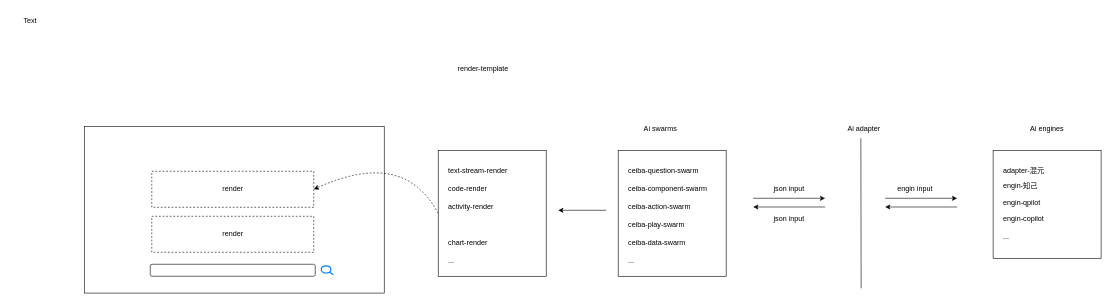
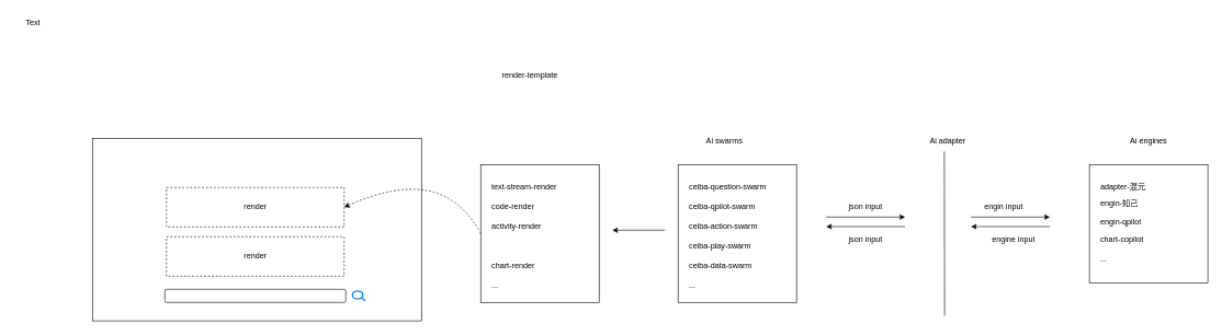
  <mxCell id="0" />
  <mxCell id="1" parent="0" />
  <mxCell id="2" value="" style="rounded=0;whiteSpace=wrap;html=1;" vertex="1" parent="1"><mxGeometry x="1030" y="250" width="180" height="210" as="geometry" /></mxCell>
  <mxCell id="3" value="" style="endArrow=none;html=1;rounded=0;" edge="1" parent="1"><mxGeometry width="50" height="50" relative="1" as="geometry"><mxPoint x="1435" y="480" as="sourcePoint" /><mxPoint x="1434.5" y="230" as="targetPoint" /></mxGeometry></mxCell>
  <mxCell id="4" value="Ai swarms" style="text;html=1;align=center;verticalAlign=middle;resizable=0;points=[];autosize=1;strokeColor=none;fillColor=none;" vertex="1" parent="1"><mxGeometry x="1060" y="200" width="80" height="30" as="geometry" /></mxCell>
- <mxCell id="5" value="ceiba-component-swarm" style="text;html=1;align=left;verticalAlign=middle;resizable=0;points=[];autosize=1;strokeColor=none;fillColor=none;" vertex="1" parent="1"><mxGeometry x="1045" y="300" width="150" height="30" as="geometry" /></mxCell>
+ <mxCell id="5" value="ceiba-qpilot-swarm" style="text;html=1;align=left;verticalAlign=middle;resizable=0;points=[];autosize=1;strokeColor=none;fillColor=none;" vertex="1" parent="1"><mxGeometry x="1045" y="300" width="150" height="30" as="geometry" /></mxCell>
  <mxCell id="6" value="ceiba-question-swarm" style="text;html=1;align=left;verticalAlign=middle;resizable=0;points=[];autosize=1;strokeColor=none;fillColor=none;" vertex="1" parent="1"><mxGeometry x="1045" y="270" width="140" height="30" as="geometry" /></mxCell>
  <mxCell id="7" value="ceiba-action-swarm" style="text;html=1;align=left;verticalAlign=middle;resizable=0;points=[];autosize=1;strokeColor=none;fillColor=none;" vertex="1" parent="1"><mxGeometry x="1045" y="330" width="130" height="30" as="geometry" /></mxCell>
  <mxCell id="8" value="ceiba-play-swarm" style="text;html=1;align=left;verticalAlign=middle;resizable=0;points=[];autosize=1;strokeColor=none;fillColor=none;" vertex="1" parent="1"><mxGeometry x="1045" y="360" width="120" height="30" as="geometry" /></mxCell>
  <mxCell id="9" value="ceiba-data-swarm" style="text;html=1;align=left;verticalAlign=middle;resizable=0;points=[];autosize=1;strokeColor=none;fillColor=none;" vertex="1" parent="1"><mxGeometry x="1045" y="390" width="120" height="30" as="geometry" /></mxCell>
  <mxCell id="10" value="..." style="text;html=1;align=left;verticalAlign=middle;resizable=0;points=[];autosize=1;strokeColor=none;fillColor=none;" vertex="1" parent="1"><mxGeometry x="1045" y="420" width="30" height="30" as="geometry" /></mxCell>
  <mxCell id="11" value="json input" style="text;html=1;align=center;verticalAlign=middle;whiteSpace=wrap;rounded=0;" vertex="1" parent="1"><mxGeometry x="1285" y="300" width="60" height="30" as="geometry" /></mxCell>
  <mxCell id="12" value="" style="endArrow=classic;html=1;rounded=0;" edge="1" parent="1"><mxGeometry width="50" height="50" relative="1" as="geometry"><mxPoint x="1255" y="330" as="sourcePoint" /><mxPoint x="1375" y="330" as="targetPoint" /></mxGeometry></mxCell>
  <mxCell id="13" value="json input" style="text;html=1;align=center;verticalAlign=middle;whiteSpace=wrap;rounded=0;" vertex="1" parent="1"><mxGeometry x="1285" y="350" width="60" height="30" as="geometry" /></mxCell>
  <mxCell id="14" value="" style="endArrow=classic;html=1;rounded=0;" edge="1" parent="1"><mxGeometry width="50" height="50" relative="1" as="geometry"><mxPoint x="1375" y="344.5" as="sourcePoint" /><mxPoint x="1255" y="344.5" as="targetPoint" /></mxGeometry></mxCell>
  <mxCell id="15" value="engin input" style="text;html=1;align=center;verticalAlign=middle;whiteSpace=wrap;rounded=0;" vertex="1" parent="1"><mxGeometry x="1490" y="300" width="70" height="30" as="geometry" /></mxCell>
  <mxCell id="16" value="" style="endArrow=classic;html=1;rounded=0;" edge="1" parent="1"><mxGeometry width="50" height="50" relative="1" as="geometry"><mxPoint x="1475" y="330" as="sourcePoint" /><mxPoint x="1595" y="330" as="targetPoint" /></mxGeometry></mxCell>
+ <mxCell id="17" value="engine input" style="text;html=1;align=center;verticalAlign=middle;whiteSpace=wrap;rounded=0;" vertex="1" parent="1"><mxGeometry x="1505" y="350" width="70" height="30" as="geometry" /></mxCell>
  <mxCell id="18" value="" style="endArrow=classic;html=1;rounded=0;" edge="1" parent="1"><mxGeometry width="50" height="50" relative="1" as="geometry"><mxPoint x="1595" y="344.5" as="sourcePoint" /><mxPoint x="1475" y="344.5" as="targetPoint" /></mxGeometry></mxCell>
  <mxCell id="19" value="" style="rounded=0;whiteSpace=wrap;html=1;" vertex="1" parent="1"><mxGeometry x="1655" y="250" width="180" height="180" as="geometry" /></mxCell>
  <mxCell id="20" value="engin-qpilot" style="text;html=1;align=left;verticalAlign=middle;resizable=0;points=[];autosize=1;strokeColor=none;fillColor=none;" vertex="1" parent="1"><mxGeometry x="1670" y="323" width="90" height="30" as="geometry" /></mxCell>
  <mxCell id="21" value="adapter-混元" style="text;html=1;align=left;verticalAlign=middle;resizable=0;points=[];autosize=1;strokeColor=none;fillColor=none;" vertex="1" parent="1"><mxGeometry x="1670" y="270" width="90" height="30" as="geometry" /></mxCell>
- <mxCell id="22" value="engin-copilot" style="text;html=1;align=left;verticalAlign=middle;resizable=0;points=[];autosize=1;strokeColor=none;fillColor=none;" vertex="1" parent="1"><mxGeometry x="1670" y="350" width="90" height="30" as="geometry" /></mxCell>
+ <mxCell id="22" value="chart-copilot" style="text;html=1;align=left;verticalAlign=middle;resizable=0;points=[];autosize=1;strokeColor=none;fillColor=none;" vertex="1" parent="1"><mxGeometry x="1670" y="350" width="90" height="30" as="geometry" /></mxCell>
  <mxCell id="23" value="..." style="text;html=1;align=left;verticalAlign=middle;resizable=0;points=[];autosize=1;strokeColor=none;fillColor=none;" vertex="1" parent="1"><mxGeometry x="1670" y="380" width="30" height="30" as="geometry" /></mxCell>
  <mxCell id="24" value="&lt;span style=&quot;color: rgb(0, 0, 0); font-family: Helvetica; font-size: 12px; font-style: normal; font-variant-ligatures: normal; font-variant-caps: normal; font-weight: 400; letter-spacing: normal; orphans: 2; text-indent: 0px; text-transform: none; widows: 2; word-spacing: 0px; -webkit-text-stroke-width: 0px; white-space: normal; background-color: rgb(251, 251, 251); text-decoration-thickness: initial; text-decoration-style: initial; text-decoration-color: initial; float: none; display: inline !important;&quot;&gt;Ai adapter&lt;/span&gt;" style="text;whiteSpace=wrap;html=1;align=center;" vertex="1" parent="1"><mxGeometry x="1395" y="200" width="90" height="30" as="geometry" /></mxCell>
  <mxCell id="25" value="&lt;span style=&quot;color: rgb(0, 0, 0); font-family: Helvetica; font-size: 12px; font-style: normal; font-variant-ligatures: normal; font-variant-caps: normal; font-weight: 400; letter-spacing: normal; orphans: 2; text-indent: 0px; text-transform: none; widows: 2; word-spacing: 0px; -webkit-text-stroke-width: 0px; white-space: normal; background-color: rgb(251, 251, 251); text-decoration-thickness: initial; text-decoration-style: initial; text-decoration-color: initial; float: none; display: inline !important;&quot;&gt;Ai engines&lt;/span&gt;" style="text;whiteSpace=wrap;html=1;align=center;" vertex="1" parent="1"><mxGeometry x="1700" y="200" width="90" height="30" as="geometry" /></mxCell>
  <mxCell id="26" value="engin-知己" style="text;html=1;align=left;verticalAlign=middle;resizable=0;points=[];autosize=1;strokeColor=none;fillColor=none;" vertex="1" parent="1"><mxGeometry x="1670" y="294" width="80" height="30" as="geometry" /></mxCell>
  <mxCell id="27" value="" style="rounded=0;whiteSpace=wrap;html=1;" vertex="1" parent="1"><mxGeometry x="140" y="210" width="500" height="278" as="geometry" /></mxCell>
  <mxCell id="28" value="" style="rounded=1;whiteSpace=wrap;html=1;rotation=0;" vertex="1" parent="1"><mxGeometry x="250" y="440" width="275" height="20" as="geometry" /></mxCell>
  <mxCell id="29" value="" style="html=1;verticalLabelPosition=bottom;align=center;labelBackgroundColor=#ffffff;verticalAlign=top;strokeWidth=2;strokeColor=#0080F0;shadow=0;dashed=0;shape=mxgraph.ios7.icons.looking_glass;" vertex="1" parent="1"><mxGeometry x="535" y="442.5" width="20" height="15" as="geometry" /></mxCell>
  <mxCell id="30" value="render-template" style="text;html=1;align=center;verticalAlign=middle;whiteSpace=wrap;rounded=0;" vertex="1" parent="1"><mxGeometry x="745" y="100" width="120" height="30" as="geometry" /></mxCell>
  <mxCell id="31" value="" style="rounded=0;whiteSpace=wrap;html=1;" vertex="1" parent="1"><mxGeometry x="730" y="250" width="180" height="210" as="geometry" /></mxCell>
  <mxCell id="32" value="code-render" style="text;html=1;align=left;verticalAlign=middle;resizable=0;points=[];autosize=1;strokeColor=none;fillColor=none;" vertex="1" parent="1"><mxGeometry x="745" y="300" width="90" height="30" as="geometry" /></mxCell>
  <mxCell id="33" value="text-stream-render" style="text;html=1;align=left;verticalAlign=middle;resizable=0;points=[];autosize=1;strokeColor=none;fillColor=none;" vertex="1" parent="1"><mxGeometry x="745" y="270" width="120" height="30" as="geometry" /></mxCell>
  <mxCell id="34" value="activity-render" style="text;html=1;align=left;verticalAlign=middle;resizable=0;points=[];autosize=1;strokeColor=none;fillColor=none;" vertex="1" parent="1"><mxGeometry x="745" y="330" width="100" height="30" as="geometry" /></mxCell>
  <mxCell id="35" value="chart-render" style="text;html=1;align=left;verticalAlign=middle;resizable=0;points=[];autosize=1;strokeColor=none;fillColor=none;" vertex="1" parent="1"><mxGeometry x="745" y="390" width="90" height="30" as="geometry" /></mxCell>
  <mxCell id="36" value="..." style="text;html=1;align=left;verticalAlign=middle;resizable=0;points=[];autosize=1;strokeColor=none;fillColor=none;" vertex="1" parent="1"><mxGeometry x="745" y="420" width="30" height="30" as="geometry" /></mxCell>
  <mxCell id="37" value="" style="endArrow=classic;html=1;rounded=0;" edge="1" parent="1"><mxGeometry width="50" height="50" relative="1" as="geometry"><mxPoint x="1010" y="350" as="sourcePoint" /><mxPoint x="930" y="350" as="targetPoint" /></mxGeometry></mxCell>
  <mxCell id="38" value="Text" style="text;html=1;align=center;verticalAlign=middle;whiteSpace=wrap;rounded=0;" vertex="1" parent="1"><mxGeometry x="20" y="20" width="60" height="30" as="geometry" /></mxCell>
  <mxCell id="39" value="render" style="rounded=0;whiteSpace=wrap;html=1;dashed=1;" vertex="1" parent="1"><mxGeometry x="252.5" y="285" width="270" height="60" as="geometry" /></mxCell>
  <mxCell id="40" value="render" style="rounded=0;whiteSpace=wrap;html=1;dashed=1;" vertex="1" parent="1"><mxGeometry x="252.5" y="360" width="270" height="60" as="geometry" /></mxCell>
  <mxCell id="41" value="" style="curved=1;endArrow=classic;html=1;rounded=0;exitX=0;exitY=0.5;exitDx=0;exitDy=0;entryX=1;entryY=0.5;entryDx=0;entryDy=0;dashed=1;" edge="1" parent="1" source="31" target="39"><mxGeometry width="50" height="50" relative="1" as="geometry"><mxPoint x="750" y="140" as="sourcePoint" /><mxPoint x="800" y="90" as="targetPoint" /><Array as="points"><mxPoint x="700" y="300" /><mxPoint x="600" y="280" /></Array></mxGeometry></mxCell>
